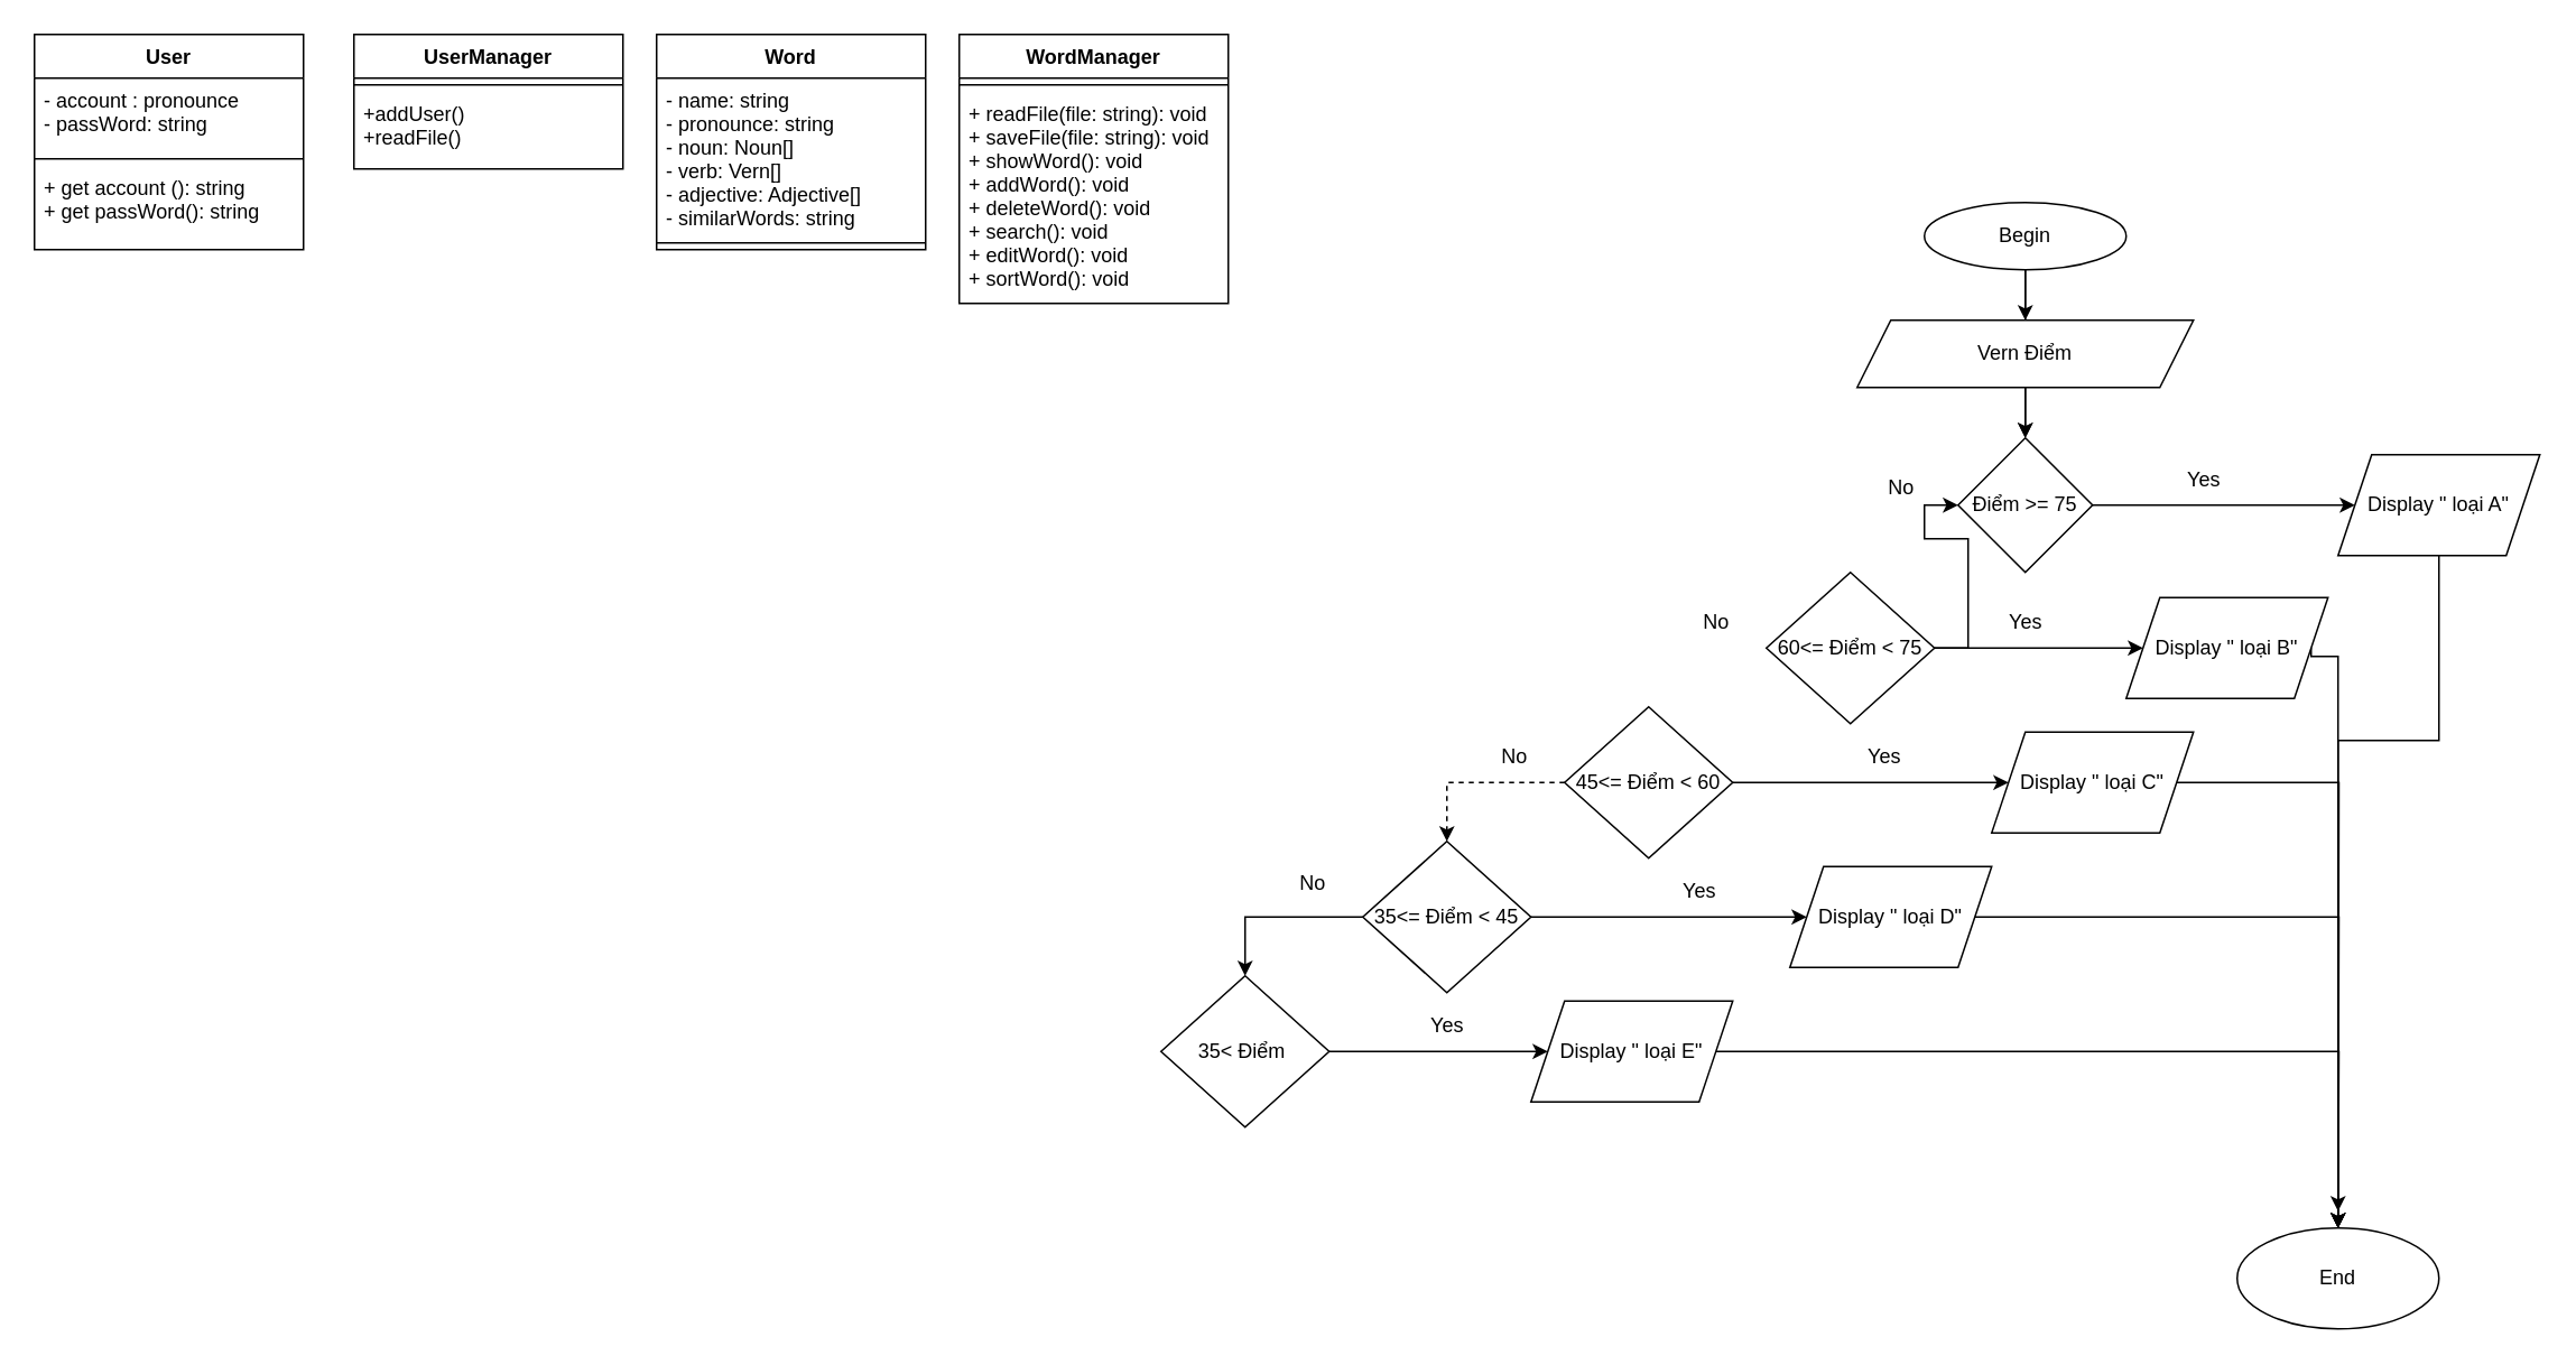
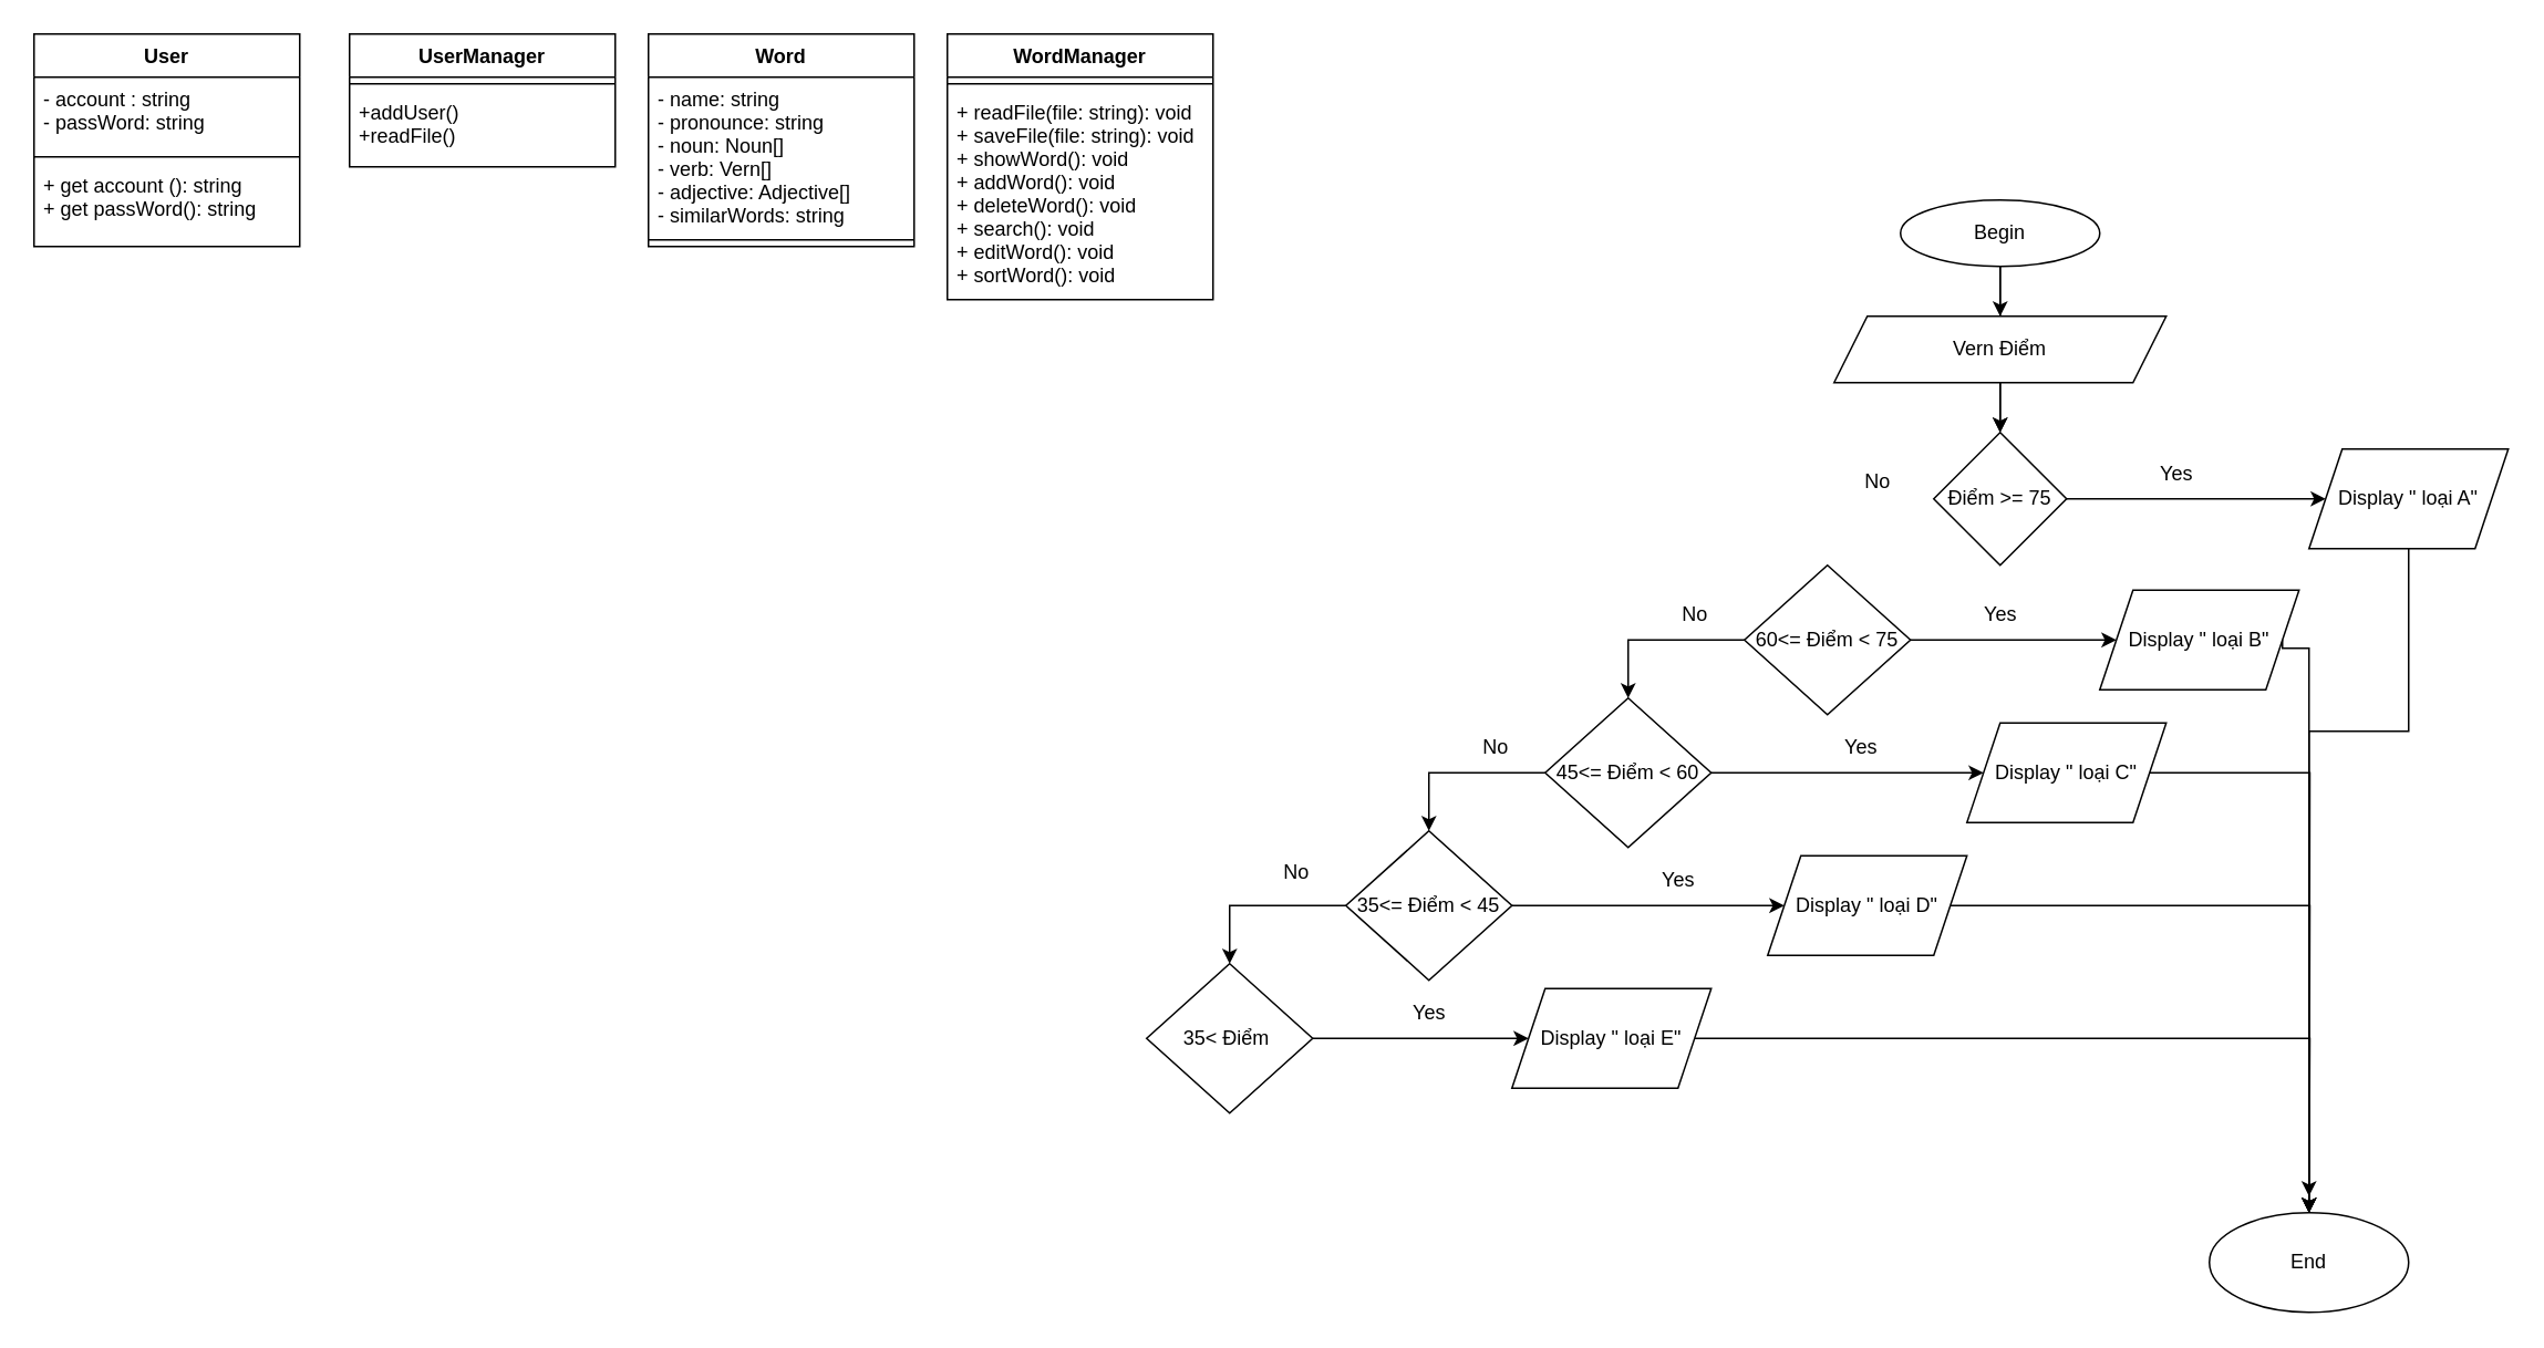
  <mxCell id="0" />
  <mxCell id="1" parent="0" />
  <mxCell id="2" style="edgeStyle=orthogonalEdgeStyle;rounded=0;orthogonalLoop=1;jettySize=auto;html=1;entryX=0.5;entryY=0;entryDx=0;entryDy=0;fontSize=12;" parent="1" source="4" target="7" edge="1"><mxGeometry relative="1" as="geometry" /></mxCell>
  <mxCell id="3" value="" style="edgeStyle=orthogonalEdgeStyle;rounded=0;orthogonalLoop=1;jettySize=auto;html=1;fontSize=12;" parent="1" source="4" edge="1"><mxGeometry relative="1" as="geometry"><mxPoint x="1204" y="260" as="targetPoint" /></mxGeometry></mxCell>
  <mxCell id="4" value="Begin" style="ellipse;whiteSpace=wrap;html=1;" parent="1" vertex="1"><mxGeometry x="1144" y="120" width="120" height="40" as="geometry" /></mxCell>
  <mxCell id="5" style="edgeStyle=orthogonalEdgeStyle;rounded=0;orthogonalLoop=1;jettySize=auto;html=1;exitX=0.5;exitY=1;exitDx=0;exitDy=0;" parent="1" source="4" target="4" edge="1"><mxGeometry relative="1" as="geometry" /></mxCell>
  <mxCell id="6" style="edgeStyle=orthogonalEdgeStyle;rounded=0;orthogonalLoop=1;jettySize=auto;html=1;entryX=0.5;entryY=0;entryDx=0;entryDy=0;fontSize=12;" parent="1" source="7" edge="1"><mxGeometry relative="1" as="geometry"><mxPoint x="1204" y="260" as="targetPoint" /></mxGeometry></mxCell>
  <mxCell id="7" value="&lt;div style=&quot;&quot;&gt;Vern Điểm&lt;/div&gt;" style="shape=parallelogram;perimeter=parallelogramPerimeter;whiteSpace=wrap;html=1;fixedSize=1;" parent="1" vertex="1"><mxGeometry x="1104" y="190" width="200" height="40" as="geometry" /></mxCell>
  <mxCell id="8" value="End" style="ellipse;whiteSpace=wrap;html=1;" parent="1" vertex="1"><mxGeometry x="1330" y="730" width="120" height="60" as="geometry" /></mxCell>
  <mxCell id="9" style="edgeStyle=orthogonalEdgeStyle;rounded=0;orthogonalLoop=1;jettySize=auto;html=1;entryX=0;entryY=0.5;entryDx=0;entryDy=0;fontSize=12;" parent="1" source="10" target="12" edge="1"><mxGeometry relative="1" as="geometry" /></mxCell>
  <mxCell id="10" value="Điểm &amp;gt;= 75" style="rhombus;whiteSpace=wrap;html=1;fontSize=12;" parent="1" vertex="1"><mxGeometry x="1164" y="260" width="80" height="80" as="geometry" /></mxCell>
  <mxCell id="11" style="edgeStyle=orthogonalEdgeStyle;rounded=0;orthogonalLoop=1;jettySize=auto;html=1;fontSize=12;" parent="1" source="12" edge="1"><mxGeometry relative="1" as="geometry"><mxPoint x="1390" y="720" as="targetPoint" /><Array as="points"><mxPoint x="1450" y="440" /><mxPoint x="1390" y="440" /></Array></mxGeometry></mxCell>
  <mxCell id="12" value="Display &quot; loại A&quot;" style="shape=parallelogram;perimeter=parallelogramPerimeter;whiteSpace=wrap;html=1;fixedSize=1;fontSize=12;" parent="1" vertex="1"><mxGeometry x="1390" y="270" width="120" height="60" as="geometry" /></mxCell>
- <mxCell id="13" style="edgeStyle=orthogonalEdgeStyle;rounded=0;orthogonalLoop=1;jettySize=auto;html=1;fontSize=12;" parent="1" source="15" target="10" edge="1"><mxGeometry relative="1" as="geometry" /></mxCell>
+ <mxCell id="13" style="edgeStyle=orthogonalEdgeStyle;rounded=0;orthogonalLoop=1;jettySize=auto;html=1;entryX=0.5;entryY=0;entryDx=0;entryDy=0;fontSize=12;" parent="1" source="15" target="18" edge="1"><mxGeometry relative="1" as="geometry" /></mxCell>
  <mxCell id="14" style="edgeStyle=orthogonalEdgeStyle;rounded=0;orthogonalLoop=1;jettySize=auto;html=1;entryX=0;entryY=0.5;entryDx=0;entryDy=0;fontSize=12;" parent="1" source="15" target="25" edge="1"><mxGeometry relative="1" as="geometry" /></mxCell>
  <mxCell id="15" value="60&amp;lt;= Điểm &amp;lt; 75" style="rhombus;whiteSpace=wrap;html=1;fontSize=12;" parent="1" vertex="1"><mxGeometry x="1050" y="340" width="100" height="90" as="geometry" /></mxCell>
- <mxCell id="16" style="edgeStyle=orthogonalEdgeStyle;rounded=0;orthogonalLoop=1;jettySize=auto;html=1;entryX=0.5;entryY=0;entryDx=0;entryDy=0;fontSize=12;dashed=1;" parent="1" source="18" target="21" edge="1"><mxGeometry relative="1" as="geometry" /></mxCell>
+ <mxCell id="16" style="edgeStyle=orthogonalEdgeStyle;rounded=0;orthogonalLoop=1;jettySize=auto;html=1;entryX=0.5;entryY=0;entryDx=0;entryDy=0;fontSize=12;" parent="1" source="18" target="21" edge="1"><mxGeometry relative="1" as="geometry" /></mxCell>
  <mxCell id="17" style="edgeStyle=orthogonalEdgeStyle;rounded=0;orthogonalLoop=1;jettySize=auto;html=1;entryX=0;entryY=0.5;entryDx=0;entryDy=0;fontSize=12;" parent="1" source="18" target="27" edge="1"><mxGeometry relative="1" as="geometry" /></mxCell>
  <mxCell id="18" value="45&amp;lt;= Điểm &amp;lt; 60" style="rhombus;whiteSpace=wrap;html=1;fontSize=12;" parent="1" vertex="1"><mxGeometry x="930" y="420" width="100" height="90" as="geometry" /></mxCell>
  <mxCell id="19" style="edgeStyle=orthogonalEdgeStyle;rounded=0;orthogonalLoop=1;jettySize=auto;html=1;fontSize=12;entryX=0.5;entryY=0;entryDx=0;entryDy=0;" parent="1" source="21" target="23" edge="1"><mxGeometry relative="1" as="geometry"><mxPoint x="740" y="600" as="targetPoint" /></mxGeometry></mxCell>
  <mxCell id="20" style="edgeStyle=orthogonalEdgeStyle;rounded=0;orthogonalLoop=1;jettySize=auto;html=1;fontSize=12;" parent="1" source="21" target="29" edge="1"><mxGeometry relative="1" as="geometry" /></mxCell>
  <mxCell id="21" value="35&amp;lt;= Điểm &amp;lt; 45" style="rhombus;whiteSpace=wrap;html=1;fontSize=12;" parent="1" vertex="1"><mxGeometry x="810" y="500" width="100" height="90" as="geometry" /></mxCell>
  <mxCell id="22" style="edgeStyle=orthogonalEdgeStyle;rounded=0;orthogonalLoop=1;jettySize=auto;html=1;entryX=0;entryY=0.5;entryDx=0;entryDy=0;fontSize=12;" parent="1" source="23" target="31" edge="1"><mxGeometry relative="1" as="geometry" /></mxCell>
  <mxCell id="23" value="35&amp;lt; Điểm&amp;nbsp;" style="rhombus;whiteSpace=wrap;html=1;fontSize=12;" parent="1" vertex="1"><mxGeometry x="690" y="580" width="100" height="90" as="geometry" /></mxCell>
  <mxCell id="24" style="edgeStyle=orthogonalEdgeStyle;rounded=0;orthogonalLoop=1;jettySize=auto;html=1;entryX=0.5;entryY=0;entryDx=0;entryDy=0;fontSize=12;exitX=1;exitY=0.5;exitDx=0;exitDy=0;" parent="1" source="25" target="8" edge="1"><mxGeometry relative="1" as="geometry"><Array as="points"><mxPoint x="1374" y="390" /><mxPoint x="1390" y="390" /></Array></mxGeometry></mxCell>
  <mxCell id="25" value="Display &quot; loại B&quot;" style="shape=parallelogram;perimeter=parallelogramPerimeter;whiteSpace=wrap;html=1;fixedSize=1;fontSize=12;" parent="1" vertex="1"><mxGeometry x="1264" y="355" width="120" height="60" as="geometry" /></mxCell>
  <mxCell id="26" style="edgeStyle=orthogonalEdgeStyle;rounded=0;orthogonalLoop=1;jettySize=auto;html=1;fontSize=12;" parent="1" source="27" edge="1"><mxGeometry relative="1" as="geometry"><mxPoint x="1390" y="730" as="targetPoint" /></mxGeometry></mxCell>
  <mxCell id="27" value="Display &quot; loại C&quot;" style="shape=parallelogram;perimeter=parallelogramPerimeter;whiteSpace=wrap;html=1;fixedSize=1;fontSize=12;" parent="1" vertex="1"><mxGeometry x="1184" y="435" width="120" height="60" as="geometry" /></mxCell>
  <mxCell id="28" style="edgeStyle=orthogonalEdgeStyle;rounded=0;orthogonalLoop=1;jettySize=auto;html=1;fontSize=12;" parent="1" source="29" edge="1"><mxGeometry relative="1" as="geometry"><mxPoint x="1390" y="730" as="targetPoint" /></mxGeometry></mxCell>
  <mxCell id="29" value="Display &quot; loại D&quot;" style="shape=parallelogram;perimeter=parallelogramPerimeter;whiteSpace=wrap;html=1;fixedSize=1;fontSize=12;" parent="1" vertex="1"><mxGeometry x="1064" y="515" width="120" height="60" as="geometry" /></mxCell>
  <mxCell id="30" style="edgeStyle=orthogonalEdgeStyle;rounded=0;orthogonalLoop=1;jettySize=auto;html=1;fontSize=12;" parent="1" source="31" edge="1"><mxGeometry relative="1" as="geometry"><mxPoint x="1390" y="730" as="targetPoint" /></mxGeometry></mxCell>
  <mxCell id="31" value="Display &quot; loại E&quot;" style="shape=parallelogram;perimeter=parallelogramPerimeter;whiteSpace=wrap;html=1;fixedSize=1;fontSize=12;" parent="1" vertex="1"><mxGeometry x="910" y="595" width="120" height="60" as="geometry" /></mxCell>
  <mxCell id="32" value="No" style="text;html=1;align=center;verticalAlign=middle;resizable=0;points=[];autosize=1;strokeColor=none;fillColor=none;fontSize=12;" parent="1" vertex="1"><mxGeometry x="1110" y="275" width="40" height="30" as="geometry" /></mxCell>
  <mxCell id="33" value="Yes" style="text;html=1;align=center;verticalAlign=middle;resizable=0;points=[];autosize=1;strokeColor=none;fillColor=none;fontSize=12;" parent="1" vertex="1"><mxGeometry x="1290" y="270" width="40" height="30" as="geometry" /></mxCell>
  <mxCell id="34" value="Yes" style="text;html=1;align=center;verticalAlign=middle;resizable=0;points=[];autosize=1;strokeColor=none;fillColor=none;fontSize=12;" parent="1" vertex="1"><mxGeometry x="1184" y="355" width="40" height="30" as="geometry" /></mxCell>
  <mxCell id="35" value="Yes" style="text;html=1;align=center;verticalAlign=middle;resizable=0;points=[];autosize=1;strokeColor=none;fillColor=none;fontSize=12;" parent="1" vertex="1"><mxGeometry x="1100" y="435" width="40" height="30" as="geometry" /></mxCell>
  <mxCell id="36" value="Yes" style="text;html=1;align=center;verticalAlign=middle;resizable=0;points=[];autosize=1;strokeColor=none;fillColor=none;fontSize=12;" parent="1" vertex="1"><mxGeometry x="990" y="515" width="40" height="30" as="geometry" /></mxCell>
  <mxCell id="37" value="Yes" style="text;html=1;align=center;verticalAlign=middle;resizable=0;points=[];autosize=1;strokeColor=none;fillColor=none;fontSize=12;" parent="1" vertex="1"><mxGeometry x="840" y="595" width="40" height="30" as="geometry" /></mxCell>
  <mxCell id="38" value="No" style="text;html=1;align=center;verticalAlign=middle;resizable=0;points=[];autosize=1;strokeColor=none;fillColor=none;fontSize=12;" parent="1" vertex="1"><mxGeometry x="1000" y="355" width="40" height="30" as="geometry" /></mxCell>
  <mxCell id="39" value="No" style="text;html=1;align=center;verticalAlign=middle;resizable=0;points=[];autosize=1;strokeColor=none;fillColor=none;fontSize=12;" parent="1" vertex="1"><mxGeometry x="880" y="435" width="40" height="30" as="geometry" /></mxCell>
  <mxCell id="40" value="No" style="text;html=1;align=center;verticalAlign=middle;resizable=0;points=[];autosize=1;strokeColor=none;fillColor=none;fontSize=12;" parent="1" vertex="1"><mxGeometry x="760" y="510" width="40" height="30" as="geometry" /></mxCell>
  <mxCell id="41" value="User" style="swimlane;fontStyle=1;align=center;verticalAlign=top;childLayout=stackLayout;horizontal=1;startSize=26;horizontalStack=0;resizeParent=1;resizeParentMax=0;resizeLast=0;collapsible=1;marginBottom=0;" vertex="1" parent="1"><mxGeometry x="20" y="20" width="160" height="128" as="geometry" /></mxCell>
- <mxCell id="42" value="- account : pronounce&#10;- passWord: string" style="text;strokeColor=none;fillColor=none;align=left;verticalAlign=top;spacingLeft=4;spacingRight=4;overflow=hidden;rotatable=0;points=[[0,0.5],[1,0.5]];portConstraint=eastwest;" vertex="1" parent="41"><mxGeometry y="26" width="160" height="44" as="geometry" /></mxCell>
+ <mxCell id="42" value="- account : string&#10;- passWord: string" style="text;strokeColor=none;fillColor=none;align=left;verticalAlign=top;spacingLeft=4;spacingRight=4;overflow=hidden;rotatable=0;points=[[0,0.5],[1,0.5]];portConstraint=eastwest;" vertex="1" parent="41"><mxGeometry y="26" width="160" height="44" as="geometry" /></mxCell>
  <mxCell id="43" value="" style="line;strokeWidth=1;fillColor=none;align=left;verticalAlign=middle;spacingTop=-1;spacingLeft=3;spacingRight=3;rotatable=0;labelPosition=right;points=[];portConstraint=eastwest;" vertex="1" parent="41"><mxGeometry y="70" width="160" height="8" as="geometry" /></mxCell>
  <mxCell id="44" value="+ get account (): string&#10;+ get passWord(): string" style="text;strokeColor=none;fillColor=none;align=left;verticalAlign=top;spacingLeft=4;spacingRight=4;overflow=hidden;rotatable=0;points=[[0,0.5],[1,0.5]];portConstraint=eastwest;" vertex="1" parent="41"><mxGeometry y="78" width="160" height="50" as="geometry" /></mxCell>
  <mxCell id="45" value="UserManager" style="swimlane;fontStyle=1;align=center;verticalAlign=top;childLayout=stackLayout;horizontal=1;startSize=26;horizontalStack=0;resizeParent=1;resizeParentMax=0;resizeLast=0;collapsible=1;marginBottom=0;" vertex="1" parent="1"><mxGeometry x="210" y="20" width="160" height="80" as="geometry" /></mxCell>
  <mxCell id="46" value="" style="line;strokeWidth=1;fillColor=none;align=left;verticalAlign=middle;spacingTop=-1;spacingLeft=3;spacingRight=3;rotatable=0;labelPosition=right;points=[];portConstraint=eastwest;" vertex="1" parent="45"><mxGeometry y="26" width="160" height="8" as="geometry" /></mxCell>
  <mxCell id="47" value="+addUser()&#10;+readFile()" style="text;strokeColor=none;fillColor=none;align=left;verticalAlign=top;spacingLeft=4;spacingRight=4;overflow=hidden;rotatable=0;points=[[0,0.5],[1,0.5]];portConstraint=eastwest;" vertex="1" parent="45"><mxGeometry y="34" width="160" height="46" as="geometry" /></mxCell>
  <mxCell id="48" value="Word" style="swimlane;fontStyle=1;align=center;verticalAlign=top;childLayout=stackLayout;horizontal=1;startSize=26;horizontalStack=0;resizeParent=1;resizeParentMax=0;resizeLast=0;collapsible=1;marginBottom=0;" vertex="1" parent="1"><mxGeometry x="390" y="20" width="160" height="128" as="geometry" /></mxCell>
  <mxCell id="49" value="- name: string&#10;- pronounce: string&#10;- noun: Noun[]&#10;- verb: Vern[]&#10;- adjective: Adjective[]&#10;- similarWords: string" style="text;strokeColor=none;fillColor=none;align=left;verticalAlign=top;spacingLeft=4;spacingRight=4;overflow=hidden;rotatable=0;points=[[0,0.5],[1,0.5]];portConstraint=eastwest;" vertex="1" parent="48"><mxGeometry y="26" width="160" height="94" as="geometry" /></mxCell>
  <mxCell id="50" value="" style="line;strokeWidth=1;fillColor=none;align=left;verticalAlign=middle;spacingTop=-1;spacingLeft=3;spacingRight=3;rotatable=0;labelPosition=right;points=[];portConstraint=eastwest;" vertex="1" parent="48"><mxGeometry y="120" width="160" height="8" as="geometry" /></mxCell>
  <mxCell id="51" value="WordManager" style="swimlane;fontStyle=1;align=center;verticalAlign=top;childLayout=stackLayout;horizontal=1;startSize=26;horizontalStack=0;resizeParent=1;resizeParentMax=0;resizeLast=0;collapsible=1;marginBottom=0;" vertex="1" parent="1"><mxGeometry x="570" y="20" width="160" height="160" as="geometry" /></mxCell>
  <mxCell id="52" value="" style="line;strokeWidth=1;fillColor=none;align=left;verticalAlign=middle;spacingTop=-1;spacingLeft=3;spacingRight=3;rotatable=0;labelPosition=right;points=[];portConstraint=eastwest;" vertex="1" parent="51"><mxGeometry y="26" width="160" height="8" as="geometry" /></mxCell>
  <mxCell id="53" value="+ readFile(file: string): void&#10;+ saveFile(file: string): void&#10;+ showWord(): void&#10;+ addWord(): void&#10;+ deleteWord(): void&#10;+ search(): void&#10;+ editWord(): void&#10;+ sortWord(): void" style="text;strokeColor=none;fillColor=none;align=left;verticalAlign=top;spacingLeft=4;spacingRight=4;overflow=hidden;rotatable=0;points=[[0,0.5],[1,0.5]];portConstraint=eastwest;" vertex="1" parent="51"><mxGeometry y="34" width="160" height="126" as="geometry" /></mxCell>
